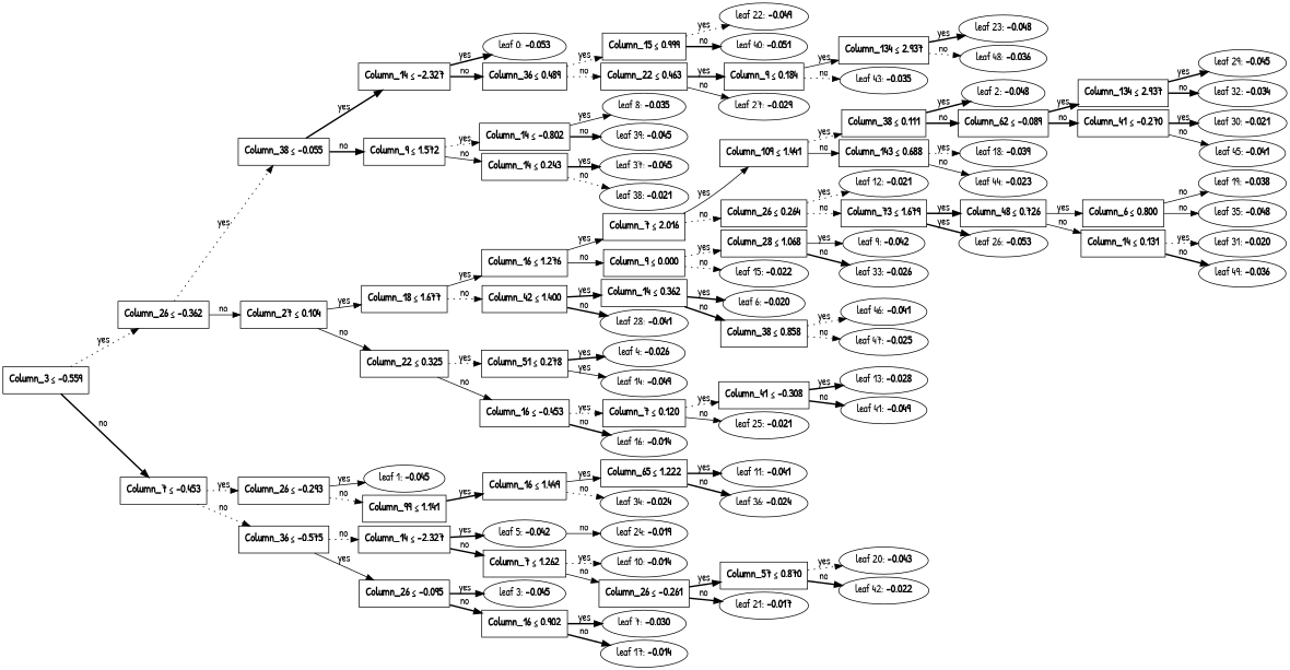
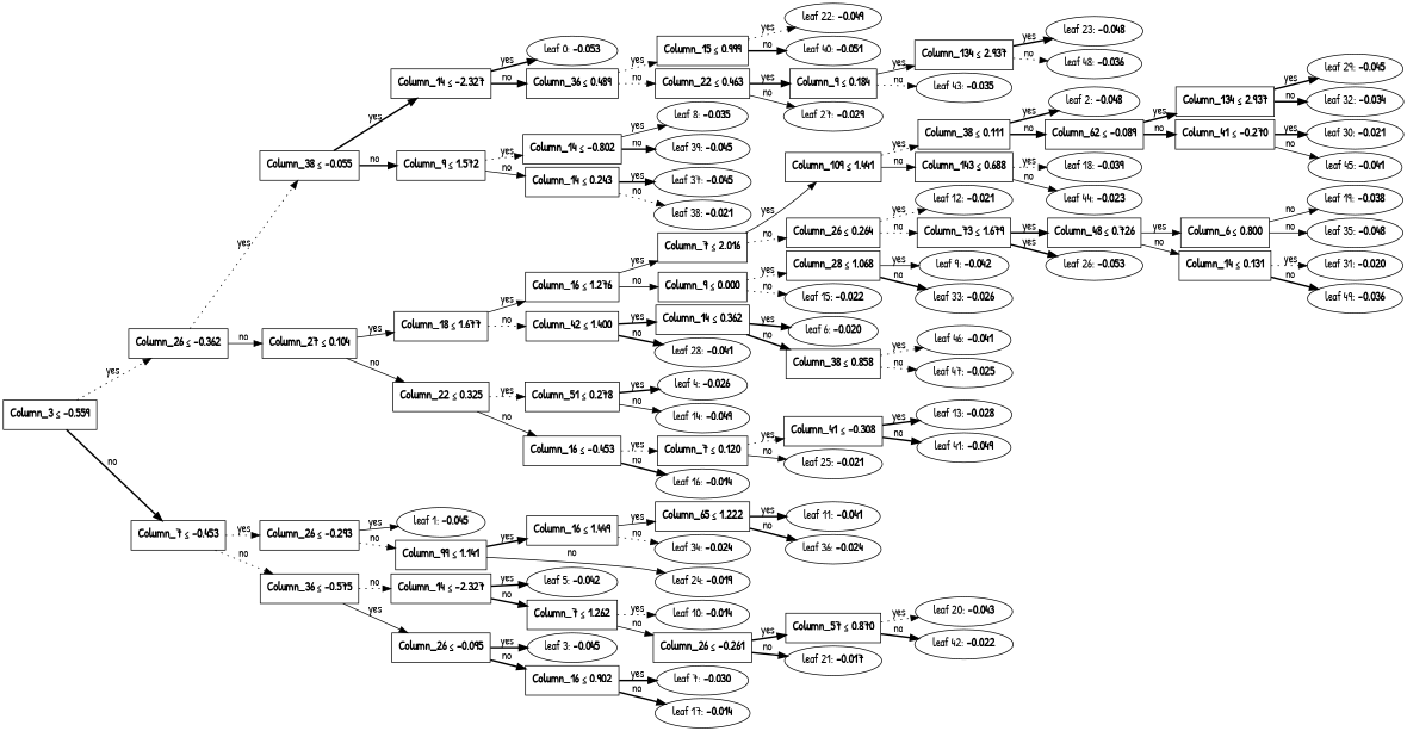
  digraph {
    fontname="Patrick Hand"
    nodesep=0.05
    rankdir=LR
    ranksep=0.3
    node [fontname="Patrick Hand"]
    edge [fontname="Patrick Hand" style=bold]
    n1 [fillcolor=white label=<<B>Column_3</B> &#8804; <B>-0.559</B>> shape=rectangle]
    n2 [fillcolor=white label=<<B>Column_26</B> &#8804; <B>-0.362</B>> shape=rectangle]
    n3 [fillcolor=white label=<<B>Column_7</B> &#8804; <B>-0.453</B>> shape=rectangle]
    n4 [fillcolor=white label=<<B>Column_38</B> &#8804; <B>-0.055</B>> shape=rectangle]
    n5 [fillcolor=white label=<<B>Column_27</B> &#8804; <B>0.104</B>> shape=rectangle]
    n6 [fillcolor=white label=<<B>Column_26</B> &#8804; <B>-0.293</B>> shape=rectangle]
    n7 [fillcolor=white label=<<B>Column_36</B> &#8804; <B>-0.575</B>> shape=rectangle]
    n8 [fillcolor=white label=<<B>Column_14</B> &#8804; <B>-2.327</B>> shape=rectangle]
    n9 [fillcolor=white label=<<B>Column_9</B> &#8804; <B>1.572</B>> shape=rectangle]
    n10 [fillcolor=white label=<<B>Column_18</B> &#8804; <B>1.677</B>> shape=rectangle]
    n11 [fillcolor=white label=<<B>Column_22</B> &#8804; <B>0.325</B>> shape=rectangle]
    n12 [label=<leaf 0: <B>-0.053</B>>]
    n13 [fillcolor=white label=<<B>Column_36</B> &#8804; <B>0.489</B>> shape=rectangle]
    n14 [fillcolor=white label=<<B>Column_14</B> &#8804; <B>-0.802</B>> shape=rectangle]
    n15 [fillcolor=white label=<<B>Column_14</B> &#8804; <B>0.243</B>> shape=rectangle]
    n16 [fillcolor=white label=<<B>Column_15</B> &#8804; <B>0.999</B>> shape=rectangle]
    n17 [fillcolor=white label=<<B>Column_22</B> &#8804; <B>0.463</B>> shape=rectangle]
    n18 [label=<leaf 22: <B>-0.049</B>>]
    n19 [label=<leaf 40: <B>-0.051</B>>]
    n20 [fillcolor=white label=<<B>Column_9</B> &#8804; <B>0.184</B>> shape=rectangle]
    n21 [label=<leaf 27: <B>-0.029</B>>]
    n22 [fillcolor=white label=<<B>Column_134</B> &#8804; <B>2.937</B>> shape=rectangle]
    n23 [label=<leaf 43: <B>-0.035</B>>]
    n24 [label=<leaf 23: <B>-0.048</B>>]
    n25 [label=<leaf 48: <B>-0.036</B>>]
    n26 [label=<leaf 8: <B>-0.035</B>>]
    n27 [label=<leaf 39: <B>-0.045</B>>]
    n28 [label=<leaf 37: <B>-0.045</B>>]
    n29 [label=<leaf 38: <B>-0.021</B>>]
    n30 [fillcolor=white label=<<B>Column_16</B> &#8804; <B>1.276</B>> shape=rectangle]
    n31 [fillcolor=white label=<<B>Column_42</B> &#8804; <B>1.400</B>> shape=rectangle]
    n32 [fillcolor=white label=<<B>Column_51</B> &#8804; <B>0.278</B>> shape=rectangle]
    n33 [fillcolor=white label=<<B>Column_16</B> &#8804; <B>-0.453</B>> shape=rectangle]
    n34 [fillcolor=white label=<<B>Column_7</B> &#8804; <B>2.016</B>> shape=rectangle]
    n35 [fillcolor=white label=<<B>Column_9</B> &#8804; <B>0.000</B>> shape=rectangle]
    n36 [fillcolor=white label=<<B>Column_14</B> &#8804; <B>0.362</B>> shape=rectangle]
    n37 [label=<leaf 28: <B>-0.041</B>>]
    n38 [fillcolor=white label=<<B>Column_109</B> &#8804; <B>1.441</B>> shape=rectangle]
    n39 [fillcolor=white label=<<B>Column_26</B> &#8804; <B>0.264</B>> shape=rectangle]
    n40 [fillcolor=white label=<<B>Column_28</B> &#8804; <B>1.068</B>> shape=rectangle]
    n41 [label=<leaf 15: <B>-0.022</B>>]
    n42 [fillcolor=white label=<<B>Column_38</B> &#8804; <B>0.111</B>> shape=rectangle]
    n43 [fillcolor=white label=<<B>Column_143</B> &#8804; <B>0.688</B>> shape=rectangle]
    n44 [label=<leaf 12: <B>-0.021</B>>]
    n45 [fillcolor=white label=<<B>Column_73</B> &#8804; <B>1.679</B>> shape=rectangle]
    n46 [label=<leaf 2: <B>-0.048</B>>]
    n47 [fillcolor=white label=<<B>Column_62</B> &#8804; <B>-0.089</B>> shape=rectangle]
    n48 [label=<leaf 18: <B>-0.039</B>>]
    n49 [label=<leaf 44: <B>-0.023</B>>]
    n50 [fillcolor=white label=<<B>Column_134</B> &#8804; <B>2.937</B>> shape=rectangle]
    n51 [fillcolor=white label=<<B>Column_41</B> &#8804; <B>-0.270</B>> shape=rectangle]
    n52 [label=<leaf 29: <B>-0.045</B>>]
    n53 [label=<leaf 32: <B>-0.034</B>>]
    n54 [label=<leaf 30: <B>-0.021</B>>]
    n55 [label=<leaf 45: <B>-0.041</B>>]
    n56 [fillcolor=white label=<<B>Column_48</B> &#8804; <B>0.726</B>> shape=rectangle]
    n57 [label=<leaf 26: <B>-0.053</B>>]
    n58 [fillcolor=white label=<<B>Column_6</B> &#8804; <B>0.800</B>> shape=rectangle]
    n59 [fillcolor=white label=<<B>Column_14</B> &#8804; <B>0.131</B>> shape=rectangle]
    n60 [label=<leaf 19: <B>-0.038</B>>]
    n61 [label=<leaf 35: <B>-0.048</B>>]
    n62 [label=<leaf 31: <B>-0.020</B>>]
    n63 [label=<leaf 49: <B>-0.036</B>>]
    n64 [label=<leaf 9: <B>-0.042</B>>]
    n65 [label=<leaf 33: <B>-0.026</B>>]
    n66 [label=<leaf 6: <B>-0.020</B>>]
    n67 [fillcolor=white label=<<B>Column_38</B> &#8804; <B>0.858</B>> shape=rectangle]
    n68 [label=<leaf 46: <B>-0.041</B>>]
    n69 [label=<leaf 47: <B>-0.025</B>>]
    n70 [label=<leaf 4: <B>-0.026</B>>]
    n71 [label=<leaf 14: <B>-0.049</B>>]
    n72 [fillcolor=white label=<<B>Column_7</B> &#8804; <B>0.120</B>> shape=rectangle]
    n73 [label=<leaf 16: <B>-0.014</B>>]
    n74 [fillcolor=white label=<<B>Column_41</B> &#8804; <B>-0.308</B>> shape=rectangle]
    n75 [label=<leaf 25: <B>-0.021</B>>]
    n76 [label=<leaf 13: <B>-0.028</B>>]
    n77 [label=<leaf 41: <B>-0.049</B>>]
    n78 [label=<leaf 1: <B>-0.045</B>>]
    n79 [fillcolor=white label=<<B>Column_99</B> &#8804; <B>1.141</B>> shape=rectangle]
    n80 [fillcolor=white label=<<B>Column_26</B> &#8804; <B>-0.095</B>> shape=rectangle]
    n81 [fillcolor=white label=<<B>Column_14</B> &#8804; <B>-2.327</B>> shape=rectangle]
    n82 [fillcolor=white label=<<B>Column_16</B> &#8804; <B>1.449</B>> shape=rectangle]
    n83 [label=<leaf 24: <B>-0.019</B>>]
    n84 [fillcolor=white label=<<B>Column_65</B> &#8804; <B>1.222</B>> shape=rectangle]
    n85 [label=<leaf 34: <B>-0.024</B>>]
    n86 [label=<leaf 11: <B>-0.041</B>>]
    n87 [label=<leaf 36: <B>-0.024</B>>]
    n88 [label=<leaf 3: <B>-0.045</B>>]
    n89 [fillcolor=white label=<<B>Column_16</B> &#8804; <B>0.902</B>> shape=rectangle]
    n90 [label=<leaf 5: <B>-0.042</B>>]
    n91 [fillcolor=white label=<<B>Column_7</B> &#8804; <B>1.262</B>> shape=rectangle]
    n92 [label=<leaf 7: <B>-0.030</B>>]
    n93 [label=<leaf 17: <B>-0.014</B>>]
    n94 [label=<leaf 10: <B>-0.014</B>>]
    n95 [fillcolor=white label=<<B>Column_26</B> &#8804; <B>-0.261</B>> shape=rectangle]
    n96 [fillcolor=white label=<<B>Column_57</B> &#8804; <B>0.870</B>> shape=rectangle]
    n97 [label=<leaf 21: <B>-0.017</B>>]
    n98 [label=<leaf 20: <B>-0.043</B>>]
    n99 [label=<leaf 42: <B>-0.022</B>>]
    n1 -> n2 [label=yes style=dotted]
    n1 -> n3 [label=no]
    n2 -> n4 [label=yes style=dotted]
    n2 -> n5 [label=no style=solid]
    n3 -> n6 [label=yes style=dotted]
    n3 -> n7 [label=no style=dotted]
    n4 -> n8 [label=yes]
    n4 -> n9 [label=no]
    n5 -> n10 [label=yes style=solid]
    n5 -> n11 [label=no style=solid]
    n6 -> n78 [label=yes style=solid]
    n6 -> n79 [label=no style=dotted]
    n7 -> n80 [label=yes style=solid]
    n7 -> n81 [label=no style=dotted]
    n8 -> n12 [label=yes]
    n8 -> n13 [label=no]
    n9 -> n14 [label=yes style=dotted]
    n9 -> n15 [label=no style=solid]
    n10 -> n30 [label=yes style=solid]
    n10 -> n31 [label=no style=dotted]
    n11 -> n32 [label=yes style=dotted]
    n11 -> n33 [label=no style=solid]
    n13 -> n16 [label=yes style=dotted]
    n13 -> n17 [label=no style=dotted]
    n14 -> n26 [label=yes style=solid]
    n14 -> n27 [label=no]
    n15 -> n28 [label=yes]
    n15 -> n29 [label=no style=dotted]
    n16 -> n18 [label=yes style=dotted]
    n16 -> n19 [label=no]
    n17 -> n20 [label=yes]
    n17 -> n21 [label=no style=solid]
    n20 -> n22 [label=yes style=solid]
    n20 -> n23 [label=no style=dotted]
    n22 -> n24 [label=yes]
    n22 -> n25 [label=no style=dotted]
    n30 -> n34 [label=yes style=solid]
    n30 -> n35 [label=no style=solid]
    n31 -> n36 [label=yes]
    n31 -> n37 [label=no]
    n32 -> n70 [label=yes]
-   n32 -> n71 [label=yes style=solid]
+   n32 -> n71 [label=no style=solid]
    n33 -> n72 [label=yes style=dotted]
    n33 -> n73 [label=no]
    n34 -> n38 [label=yes style=solid]
    n34 -> n39 [label=no style=dotted]
    n35 -> n40 [label=yes style=dotted]
    n35 -> n41 [label=no style=dotted]
    n36 -> n66 [label=yes]
    n36 -> n67 [label=no]
    n38 -> n42 [label=yes style=dotted]
    n38 -> n43 [label=no style=solid]
    n39 -> n44 [label=yes style=dotted]
    n39 -> n45 [label=no style=dotted]
    n40 -> n64 [label=yes style=solid]
    n40 -> n65 [label=no]
    n42 -> n46 [label=yes]
    n42 -> n47 [label=no]
    n43 -> n48 [label=yes style=dotted]
    n43 -> n49 [label=no style=solid]
    n45 -> n56 [label=yes]
    n45 -> n57 [label=yes]
    n47 -> n50 [label=yes]
    n47 -> n51 [label=no]
    n50 -> n52 [label=yes]
    n50 -> n53 [label=no]
    n51 -> n54 [label=yes]
    n51 -> n55 [label=no style=solid]
    n56 -> n58 [label=yes style=solid]
    n56 -> n59 [label=no style=solid]
    n58 -> n60 [label=no style=solid]
    n58 -> n61 [label=no style=solid]
    n59 -> n62 [label=yes style=dotted]
    n59 -> n63 [label=no]
    n67 -> n68 [label=yes style=dotted]
    n67 -> n69 [label=no style=dotted]
    n72 -> n74 [label=yes style=dotted]
    n72 -> n75 [label=no style=solid]
    n74 -> n76 [label=yes]
    n74 -> n77 [label=no]
    n79 -> n82 [label=yes]
-   n90 -> n83 [label=no style=solid]
+   n79 -> n83 [label=no style=solid]
    n80 -> n88 [label=yes]
    n80 -> n89 [label=no]
    n81 -> n90 [label=yes]
    n81 -> n91 [label=no]
    n82 -> n84 [label=yes style=solid]
    n82 -> n85 [label=no style=dotted]
    n84 -> n86 [label=yes]
    n84 -> n87 [label=no]
    n89 -> n92 [label=yes]
    n89 -> n93 [label=no]
    n91 -> n94 [label=yes style=dotted]
    n91 -> n95 [label=no style=solid]
    n95 -> n96 [label=yes]
    n95 -> n97 [label=no]
    n96 -> n98 [label=yes style=dotted]
    n96 -> n99 [label=no]
  }
